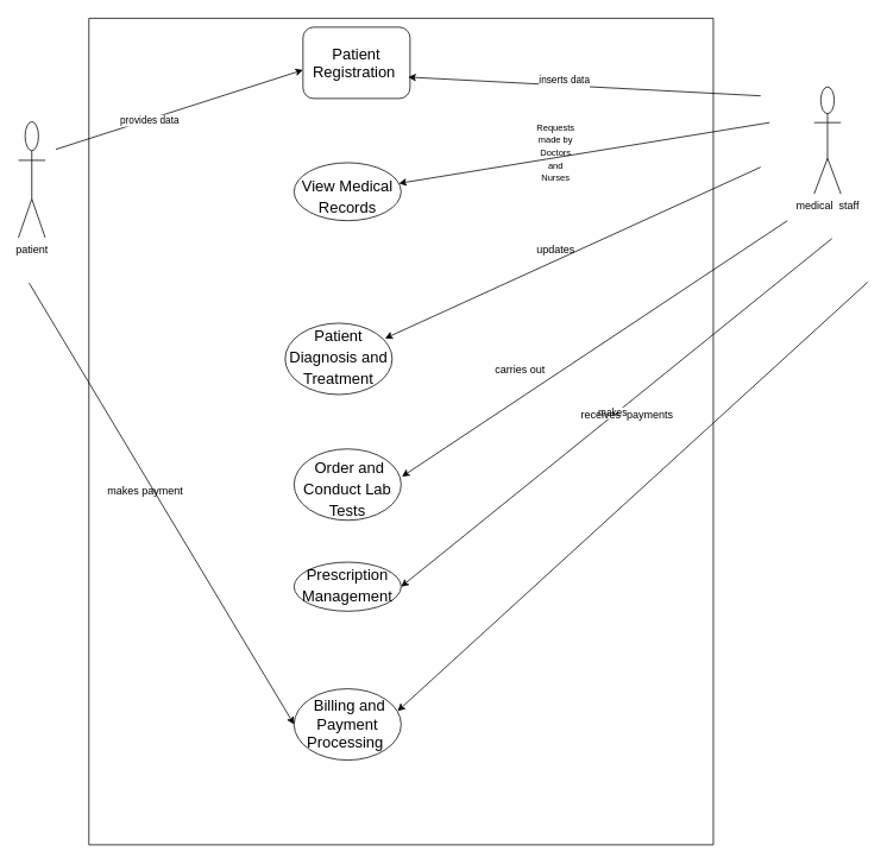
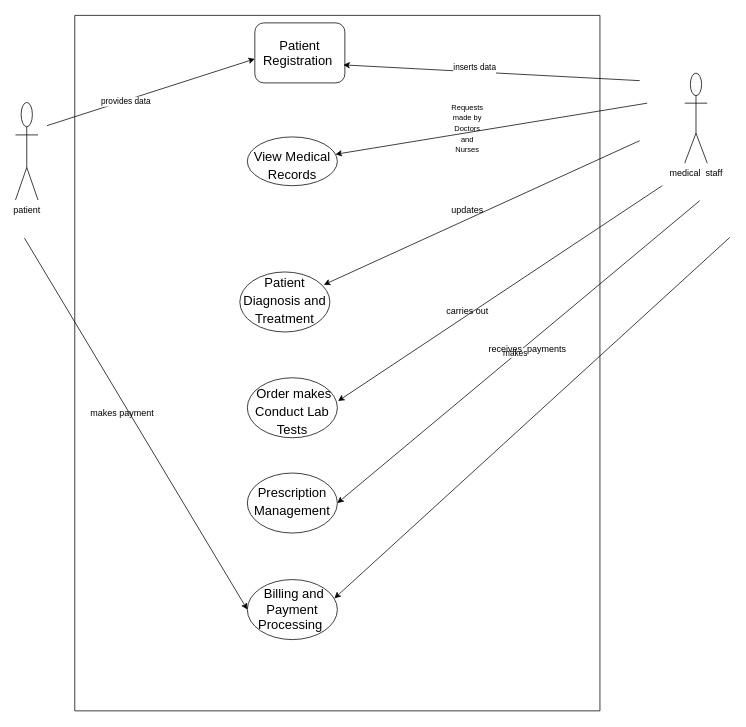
  <mxCell id="0" />
  <mxCell id="1" parent="0" />
  <mxCell id="2" value="patient&lt;div&gt;&lt;br&gt;&lt;/div&gt;" style="shape=umlActor;verticalLabelPosition=bottom;verticalAlign=top;html=1;outlineConnect=0;" vertex="1" parent="1"><mxGeometry x="20" y="136" width="30" height="130" as="geometry" /></mxCell>
  <mxCell id="3" value="medical&amp;nbsp; staff&lt;div&gt;&lt;br&gt;&lt;/div&gt;" style="shape=umlActor;verticalLabelPosition=bottom;verticalAlign=top;html=1;outlineConnect=0;" vertex="1" parent="1"><mxGeometry x="912" y="97" width="30" height="120" as="geometry" /></mxCell>
  <mxCell id="4" value="" style="swimlane;startSize=0;" vertex="1" parent="1"><mxGeometry x="99" y="20" width="700" height="927" as="geometry" /></mxCell>
  <mxCell id="5" value="&lt;span id=&quot;docs-internal-guid-755d1db8-7fff-6645-ed3b-9b9b3e9427d4&quot;&gt;&lt;h3 style=&quot;line-height:1.38;margin-top:14pt;margin-bottom:4pt;&quot; dir=&quot;ltr&quot;&gt;&lt;span style=&quot;font-size: 13pt; font-family: Arial, sans-serif; background-color: transparent; font-weight: 400; font-variant-numeric: normal; font-variant-east-asian: normal; font-variant-alternates: normal; font-variant-position: normal; vertical-align: baseline; white-space-collapse: preserve;&quot;&gt;View Medical Records&lt;/span&gt;&lt;/h3&gt;&lt;/span&gt;" style="ellipse;whiteSpace=wrap;html=1;" vertex="1" parent="4"><mxGeometry x="230" y="162" width="120" height="65" as="geometry" /></mxCell>
  <mxCell id="6" value="&#10;&lt;b id=&quot;docs-internal-guid-e0f22fc3-7fff-c02c-d87c-2f3e422226ca&quot; style=&quot;font-weight:normal;&quot;&gt;&lt;h3 style=&quot;line-height:1.38;margin-top:14pt;margin-bottom:4pt;&quot; dir=&quot;ltr&quot;&gt;&lt;span style=&quot;font-size:13pt;font-family:Arial,sans-serif;color:#000000;background-color:transparent;font-weight:400;font-style:normal;font-variant:normal;text-decoration:none;vertical-align:baseline;white-space:pre;white-space:pre-wrap;&quot;&gt;Patient Diagnosis and Treatment&lt;/span&gt;&lt;/h3&gt;&lt;/b&gt;&#10;&#10;" style="ellipse;whiteSpace=wrap;html=1;" vertex="1" parent="4"><mxGeometry x="220" y="342" width="120" height="80" as="geometry" /></mxCell>
- <mxCell id="7" value="&lt;span id=&quot;docs-internal-guid-dc3e9001-7fff-2773-6026-535f4cabba33&quot;&gt;&lt;h3 style=&quot;line-height:1.38;margin-top:14pt;margin-bottom:4pt;&quot; dir=&quot;ltr&quot;&gt;&lt;span style=&quot;font-size: 13pt; font-family: Arial, sans-serif; background-color: transparent; font-weight: 400; font-variant-numeric: normal; font-variant-east-asian: normal; font-variant-alternates: normal; font-variant-position: normal; vertical-align: baseline; white-space-collapse: preserve;&quot;&gt;&amp;nbsp;Order and Conduct Lab Tests&lt;/span&gt;&lt;/h3&gt;&lt;/span&gt;" style="ellipse;whiteSpace=wrap;html=1;" vertex="1" parent="4"><mxGeometry x="230" y="483" width="120" height="80" as="geometry" /></mxCell>
- <mxCell id="8" value="&#10;&lt;b id=&quot;docs-internal-guid-5bff44da-7fff-6036-33b3-2d31df6d04af&quot; style=&quot;font-weight:normal;&quot;&gt;&lt;h3 style=&quot;line-height:1.38;margin-top:14pt;margin-bottom:4pt;&quot; dir=&quot;ltr&quot;&gt;&lt;span style=&quot;font-size:13pt;font-family:Arial,sans-serif;color:#000000;background-color:transparent;font-weight:400;font-style:normal;font-variant:normal;text-decoration:none;vertical-align:baseline;white-space:pre;white-space:pre-wrap;&quot;&gt;Prescription Management&lt;/span&gt;&lt;/h3&gt;&lt;/b&gt;&#10;&#10;" style="ellipse;whiteSpace=wrap;html=1;" vertex="1" parent="4"><mxGeometry x="230" y="610" width="120" height="55" as="geometry" /></mxCell>
+ <mxCell id="7" value="&lt;span id=&quot;docs-internal-guid-dc3e9001-7fff-2773-6026-535f4cabba33&quot;&gt;&lt;h3 style=&quot;line-height:1.38;margin-top:14pt;margin-bottom:4pt;&quot; dir=&quot;ltr&quot;&gt;&lt;span style=&quot;font-size: 13pt; font-family: Arial, sans-serif; background-color: transparent; font-weight: 400; font-variant-numeric: normal; font-variant-east-asian: normal; font-variant-alternates: normal; font-variant-position: normal; vertical-align: baseline; white-space-collapse: preserve;&quot;&gt;&amp;nbsp;Order makes Conduct Lab Tests&lt;/span&gt;&lt;/h3&gt;&lt;/span&gt;" style="ellipse;whiteSpace=wrap;html=1;" vertex="1" parent="4"><mxGeometry x="230" y="483" width="120" height="80" as="geometry" /></mxCell>
+ <mxCell id="8" value="&#10;&lt;b id=&quot;docs-internal-guid-5bff44da-7fff-6036-33b3-2d31df6d04af&quot; style=&quot;font-weight:normal;&quot;&gt;&lt;h3 style=&quot;line-height:1.38;margin-top:14pt;margin-bottom:4pt;&quot; dir=&quot;ltr&quot;&gt;&lt;span style=&quot;font-size:13pt;font-family:Arial,sans-serif;color:#000000;background-color:transparent;font-weight:400;font-style:normal;font-variant:normal;text-decoration:none;vertical-align:baseline;white-space:pre;white-space:pre-wrap;&quot;&gt;Prescription Management&lt;/span&gt;&lt;/h3&gt;&lt;/b&gt;&#10;&#10;" style="ellipse;whiteSpace=wrap;html=1;" vertex="1" parent="4"><mxGeometry x="230" y="610" width="120" height="80" as="geometry" /></mxCell>
  <mxCell id="9" value="&lt;span id=&quot;docs-internal-guid-a4e09ff7-7fff-db4e-300f-8ac2728e7bca&quot;&gt;&lt;span style=&quot;font-size: 13pt; font-family: Arial, sans-serif; background-color: transparent; font-variant-numeric: normal; font-variant-east-asian: normal; font-variant-alternates: normal; font-variant-position: normal; vertical-align: baseline; white-space-collapse: preserve;&quot;&gt;Patient Registration &lt;/span&gt;&lt;/span&gt;" style="whiteSpace=wrap;html=1;rounded=1;" vertex="1" parent="4"><mxGeometry x="240" y="10" width="120" height="80" as="geometry" /></mxCell>
  <mxCell id="10" value="&lt;span id=&quot;docs-internal-guid-e4ef6a45-7fff-fc75-cb02-7e6eb5ee285d&quot;&gt;&lt;span style=&quot;font-size: 13pt; font-family: Arial, sans-serif; background-color: transparent; font-variant-numeric: normal; font-variant-east-asian: normal; font-variant-alternates: normal; font-variant-position: normal; vertical-align: baseline; white-space-collapse: preserve;&quot;&gt;&amp;nbsp;Billing and Payment Processing &lt;/span&gt;&lt;/span&gt;" style="ellipse;whiteSpace=wrap;html=1;" vertex="1" parent="4"><mxGeometry x="230" y="752" width="120" height="80" as="geometry" /></mxCell>
  <mxCell id="11" value="" style="endArrow=classic;html=1;rounded=0;entryX=0;entryY=0.6;entryDx=0;entryDy=0;entryPerimeter=0;" edge="1" parent="1" target="9"><mxGeometry width="50" height="50" relative="1" as="geometry"><mxPoint x="62" y="167" as="sourcePoint" /><mxPoint x="422" y="197" as="targetPoint" /></mxGeometry></mxCell>
  <mxCell id="12" value="provides data" style="edgeLabel;html=1;align=center;verticalAlign=middle;resizable=0;points=[];" connectable="0" vertex="1" parent="11"><mxGeometry x="-0.253" y="-1" relative="1" as="geometry"><mxPoint as="offset" /></mxGeometry></mxCell>
  <mxCell id="13" value="" style="endArrow=classic;html=1;rounded=0;" edge="1" parent="1" target="5"><mxGeometry width="50" height="50" relative="1" as="geometry"><mxPoint x="862" y="137" as="sourcePoint" /><mxPoint x="492" y="197" as="targetPoint" /></mxGeometry></mxCell>
  <mxCell id="14" value="" style="endArrow=classic;html=1;rounded=0;entryX=0.983;entryY=0.7;entryDx=0;entryDy=0;entryPerimeter=0;" edge="1" parent="1" target="9"><mxGeometry width="50" height="50" relative="1" as="geometry"><mxPoint x="852" y="107" as="sourcePoint" /><mxPoint x="492" y="197" as="targetPoint" /></mxGeometry></mxCell>
  <mxCell id="15" value="inserts data&lt;div&gt;&lt;br&gt;&lt;/div&gt;" style="edgeLabel;html=1;align=center;verticalAlign=middle;resizable=0;points=[];" connectable="0" vertex="1" parent="14"><mxGeometry x="0.117" relative="1" as="geometry"><mxPoint as="offset" /></mxGeometry></mxCell>
  <mxCell id="16" value="" style="endArrow=classic;html=1;rounded=0;entryX=0.933;entryY=0.213;entryDx=0;entryDy=0;entryPerimeter=0;" edge="1" parent="1" target="6"><mxGeometry width="50" height="50" relative="1" as="geometry"><mxPoint x="852" y="187" as="sourcePoint" /><mxPoint x="492" y="197" as="targetPoint" /></mxGeometry></mxCell>
  <mxCell id="17" value="" style="endArrow=classic;html=1;rounded=0;entryX=1.008;entryY=0.388;entryDx=0;entryDy=0;entryPerimeter=0;" edge="1" parent="1" target="7"><mxGeometry width="50" height="50" relative="1" as="geometry"><mxPoint x="882" y="247" as="sourcePoint" /><mxPoint x="572" y="357" as="targetPoint" /></mxGeometry></mxCell>
  <mxCell id="18" value="" style="endArrow=classic;html=1;rounded=0;entryX=1;entryY=0.5;entryDx=0;entryDy=0;" edge="1" parent="1" target="8"><mxGeometry width="50" height="50" relative="1" as="geometry"><mxPoint x="932" y="267" as="sourcePoint" /><mxPoint x="572" y="477" as="targetPoint" /></mxGeometry></mxCell>
  <mxCell id="19" value="makes" style="edgeLabel;html=1;align=center;verticalAlign=middle;resizable=0;points=[];" connectable="0" vertex="1" parent="18"><mxGeometry x="0.012" y="-2" relative="1" as="geometry"><mxPoint x="-1" as="offset" /></mxGeometry></mxCell>
  <mxCell id="20" value="" style="endArrow=classic;html=1;rounded=0;entryX=0.967;entryY=0.313;entryDx=0;entryDy=0;entryPerimeter=0;" edge="1" parent="1" target="10"><mxGeometry width="50" height="50" relative="1" as="geometry"><mxPoint x="972" y="316" as="sourcePoint" /><mxPoint x="572" y="617" as="targetPoint" /></mxGeometry></mxCell>
  <mxCell id="21" value="" style="endArrow=classic;html=1;rounded=0;entryX=0;entryY=0.5;entryDx=0;entryDy=0;" edge="1" parent="1" target="10"><mxGeometry width="50" height="50" relative="1" as="geometry"><mxPoint x="32" y="317" as="sourcePoint" /><mxPoint x="312" y="457" as="targetPoint" /></mxGeometry></mxCell>
  <mxCell id="22" value="makes payment" style="text;html=1;align=center;verticalAlign=middle;resizable=0;points=[];autosize=1;strokeColor=none;fillColor=none;" vertex="1" parent="1"><mxGeometry x="107" y="535" width="110" height="30" as="geometry" /></mxCell>
  <mxCell id="23" value="&lt;span id=&quot;docs-internal-guid-cabb2ca4-7fff-e4ab-1d71-6f8f2796a91a&quot;&gt;&lt;span style=&quot;font-family: Arial, sans-serif; background-color: transparent; font-variant-numeric: normal; font-variant-east-asian: normal; font-variant-alternates: normal; font-variant-position: normal; vertical-align: baseline; white-space: pre-wrap; font-size: 10px;&quot;&gt;Requests made by Doctors and Nurses&lt;/span&gt;&lt;/span&gt;" style="text;html=1;align=center;verticalAlign=middle;resizable=0;points=[];autosize=1;strokeColor=none;fillColor=none;" vertex="1" parent="1"><mxGeometry x="522" y="155" width="200" height="30" as="geometry" /></mxCell>
  <mxCell id="24" value="updates" style="text;html=1;align=center;verticalAlign=middle;resizable=0;points=[];autosize=1;strokeColor=none;fillColor=none;" vertex="1" parent="1"><mxGeometry x="587" y="265" width="70" height="30" as="geometry" /></mxCell>
- <mxCell id="25" value="carries out&lt;div&gt;&lt;br&gt;&lt;/div&gt;" style="text;html=1;align=center;verticalAlign=middle;resizable=0;points=[];autosize=1;strokeColor=none;fillColor=none;" vertex="1" parent="1"><mxGeometry x="542" y="402" width="80" height="40" as="geometry" /></mxCell>
+ <mxCell id="25" value="carries out&lt;div&gt;&lt;br&gt;&lt;/div&gt;" style="text;html=1;align=center;verticalAlign=middle;resizable=0;points=[];autosize=1;strokeColor=none;fillColor=none;" vertex="1" parent="1"><mxGeometry x="582" y="402" width="80" height="40" as="geometry" /></mxCell>
  <mxCell id="26" value="receives&amp;nbsp; payments" style="text;html=1;align=center;verticalAlign=middle;resizable=0;points=[];autosize=1;strokeColor=none;fillColor=none;" vertex="1" parent="1"><mxGeometry x="637" y="450" width="130" height="30" as="geometry" /></mxCell>
